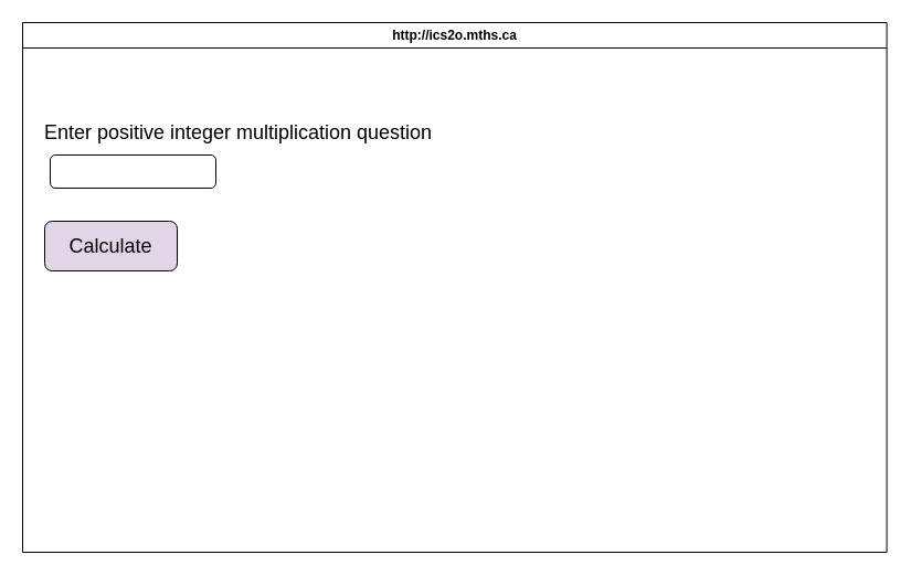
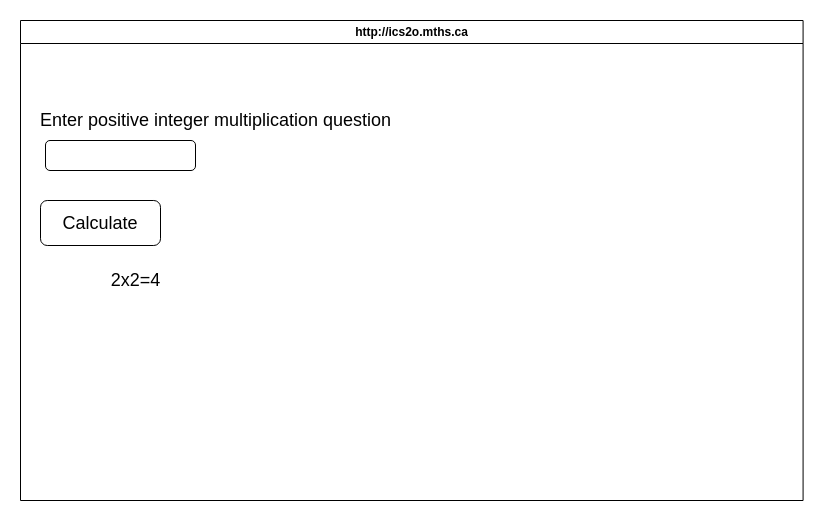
  <mxCell id="0" />
  <mxCell id="1" parent="0" />
  <mxCell id="2" value="http://ics2o.mths.ca" style="swimlane;whiteSpace=wrap;html=1;" parent="1" vertex="1"><mxGeometry x="20" y="20" width="782.59" height="480" as="geometry" /></mxCell>
  <mxCell id="3" value="Enter positive integer multiplication question" style="text;html=1;align=center;verticalAlign=middle;resizable=0;points=[];autosize=1;strokeColor=none;fillColor=none;fontSize=18;" parent="2" vertex="1"><mxGeometry x="10" y="80" width="370" height="40" as="geometry" /></mxCell>
  <mxCell id="4" value="" style="rounded=1;whiteSpace=wrap;html=1;fontSize=18;" parent="2" vertex="1"><mxGeometry x="25" y="120" width="150" height="30" as="geometry" /></mxCell>
- <mxCell id="5" value="Calculate" style="rounded=1;whiteSpace=wrap;html=1;fontSize=18;fillColor=#e1d5e7;" parent="2" vertex="1"><mxGeometry x="20" y="180" width="120" height="45" as="geometry" /></mxCell>
+ <mxCell id="5" value="Calculate" style="rounded=1;whiteSpace=wrap;html=1;fontSize=18;" parent="2" vertex="1"><mxGeometry x="20" y="180" width="120" height="45" as="geometry" /></mxCell>
+ <mxCell id="6" value="2x2=4" style="text;html=1;align=center;verticalAlign=middle;resizable=0;points=[];autosize=1;strokeColor=none;fillColor=none;fontSize=18;" parent="2" vertex="1"><mxGeometry x="80" y="240" width="70" height="40" as="geometry" /></mxCell>
